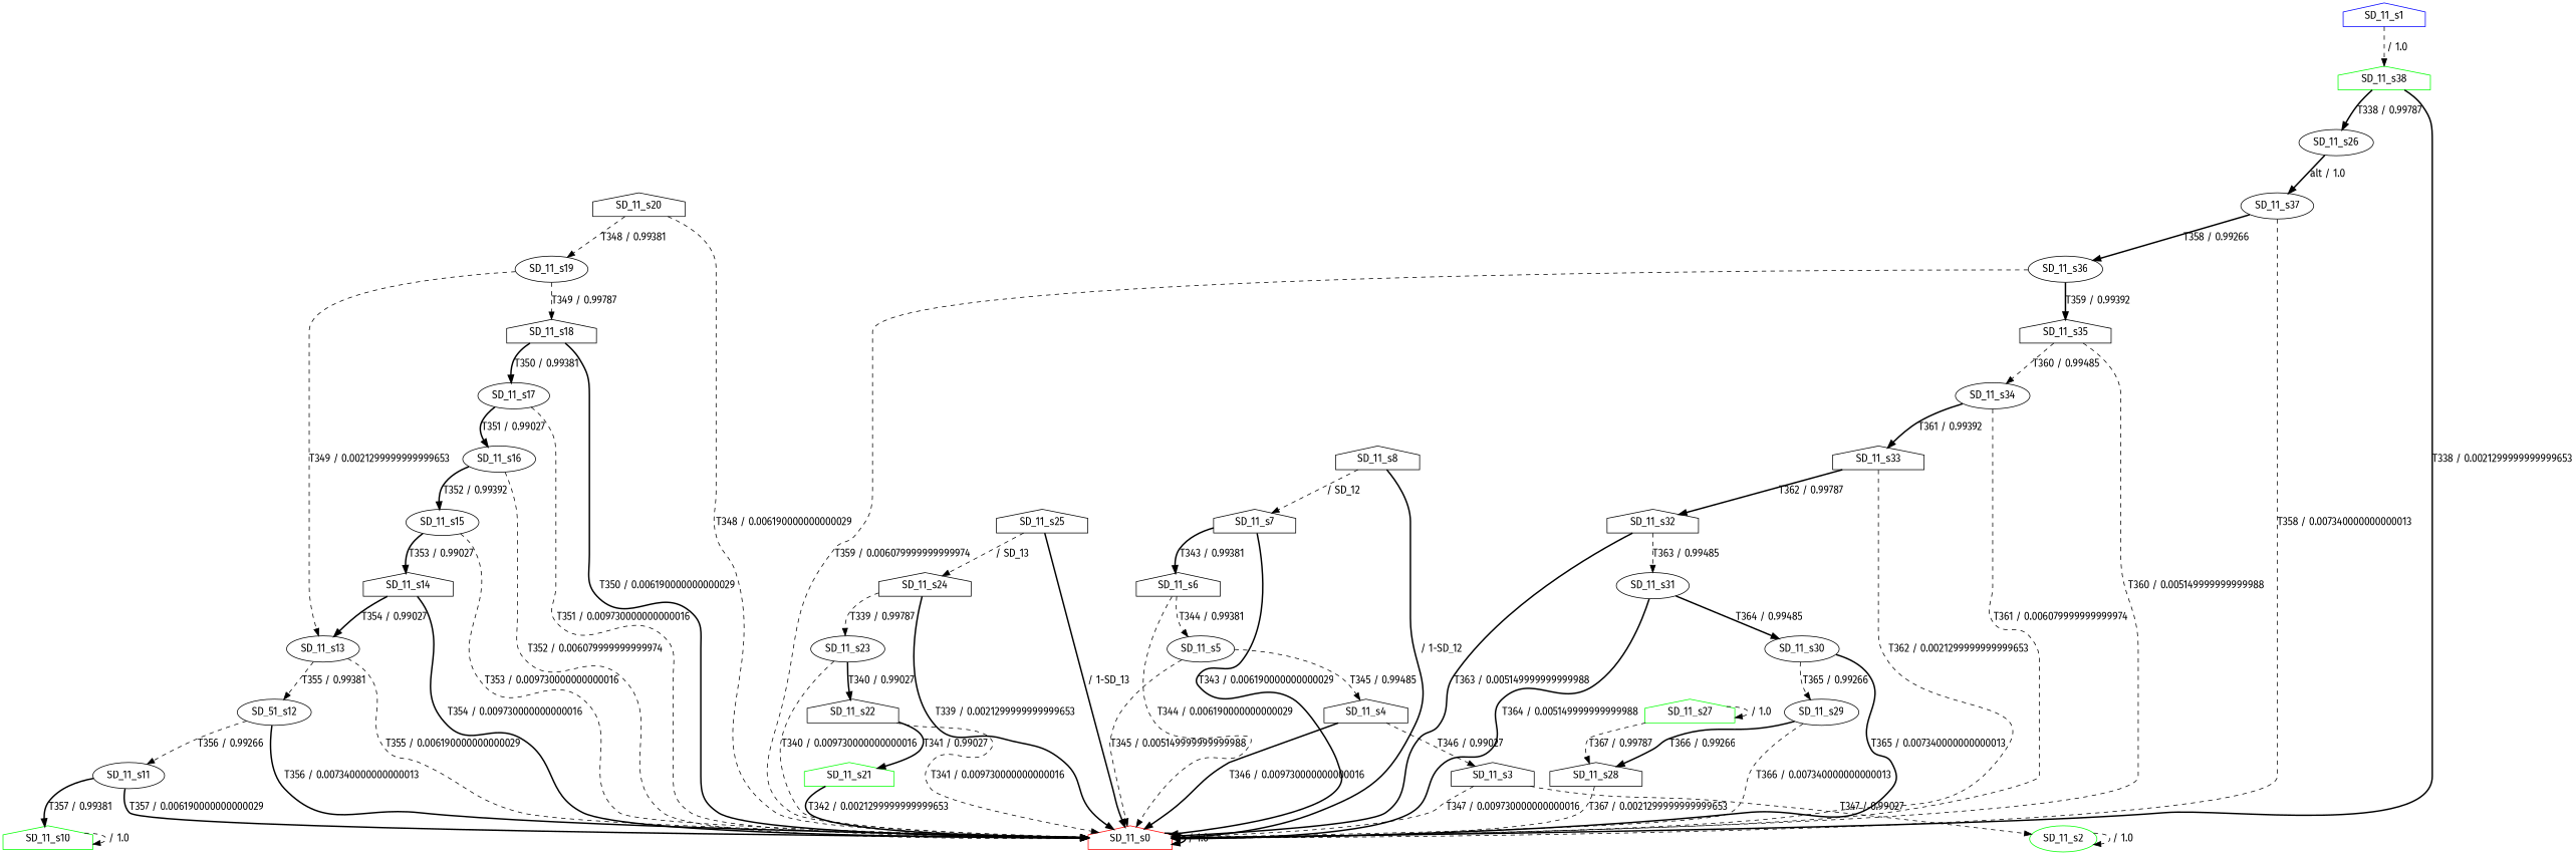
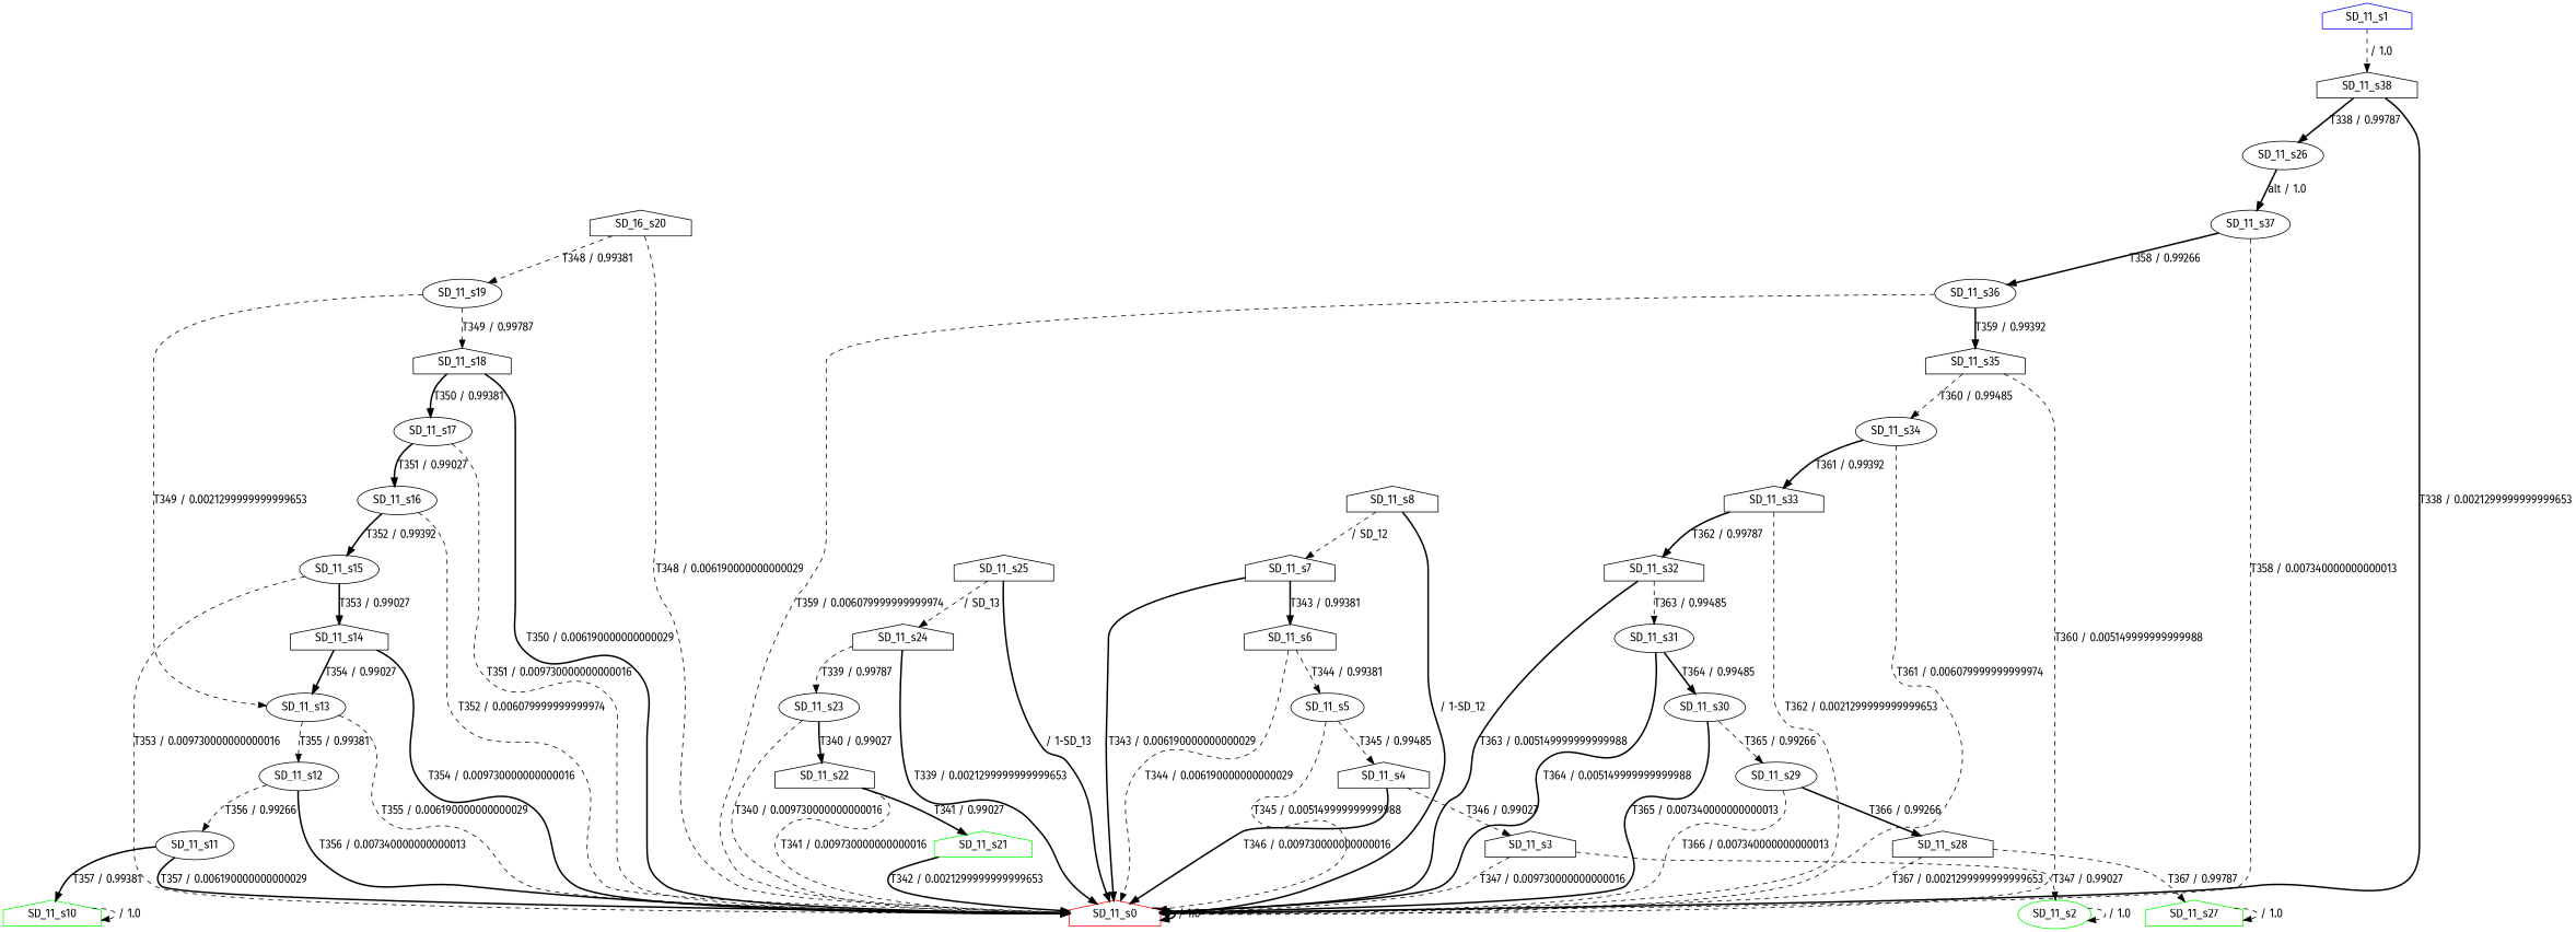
  digraph {
    fontname="Fira Sans"
    node [fontname="Fira Sans" shape=house]
    edge [fontname="Fira Sans" style=dashed]
    n1 [color=red label=SD_11_s0]
    n2 [color=blue label=SD_11_s1]
-   n3 [label=SD_11_s38 color=green]
+   n3 [label=SD_11_s38]
    n4 [label=SD_11_s26 shape=ellipse]
    n5 [color=green label=SD_11_s2 shape=ellipse]
    n6 [label=SD_11_s3]
    n7 [label=SD_11_s4]
    n8 [label=SD_11_s5 shape=ellipse]
    n9 [label=SD_11_s6]
    n10 [label=SD_11_s7]
    n11 [label=SD_11_s8]
-   n12 [label=SD_11_s20]
+   n12 [label=SD_16_s20]
    n13 [label=SD_11_s19 shape=ellipse]
    n14 [color=green label=SD_11_s10]
    n15 [label=SD_11_s11 shape=ellipse]
-   n16 [label=SD_51_s12 shape=ellipse]
+   n16 [label=SD_11_s12 shape=ellipse]
    n17 [label=SD_11_s13 shape=ellipse]
    n18 [label=SD_11_s14]
    n19 [label=SD_11_s15 shape=ellipse]
    n20 [label=SD_11_s16 shape=ellipse]
    n21 [label=SD_11_s17 shape=ellipse]
    n22 [label=SD_11_s18]
    n23 [color=green label=SD_11_s21]
    n24 [label=SD_11_s22]
    n25 [label=SD_11_s23 shape=ellipse]
    n26 [label=SD_11_s24]
    n27 [label=SD_11_s25]
    n28 [label=SD_11_s37 shape=ellipse]
    n29 [label=SD_11_s36 shape=ellipse]
    n30 [color=green label=SD_11_s27]
    n31 [label=SD_11_s28]
    n32 [label=SD_11_s29 shape=ellipse]
    n33 [label=SD_11_s30 shape=ellipse]
    n34 [label=SD_11_s31 shape=ellipse]
    n35 [label=SD_11_s32]
    n36 [label=SD_11_s33]
    n37 [label=SD_11_s34 shape=ellipse]
    n38 [label=SD_11_s35]
    n1 -> n1 [label=" / 1.0" style=bold]
    n2 -> n3 [label=" / 1.0"]
    n3 -> n1 [label="T338 / 0.0021299999999999653" style=bold]
    n3 -> n4 [label="T338 / 0.99787" style=bold]
    n4 -> n28 [label="alt / 1.0" style=bold]
    n5 -> n5 [label=" / 1.0"]
    n6 -> n1 [label="T347 / 0.009730000000000016"]
    n6 -> n5 [label="T347 / 0.99027"]
    n7 -> n1 [label="T346 / 0.009730000000000016" style=bold]
    n7 -> n6 [label="T346 / 0.99027"]
    n8 -> n1 [label="T345 / 0.005149999999999988"]
    n8 -> n7 [label="T345 / 0.99485"]
    n9 -> n1 [label="T344 / 0.006190000000000029"]
    n9 -> n8 [label="T344 / 0.99381"]
    n10 -> n1 [label="T343 / 0.006190000000000029" style=bold]
    n10 -> n9 [label="T343 / 0.99381" style=bold]
    n11 -> n1 [label=" / 1-SD_12" style=bold]
    n11 -> n10 [label=" / SD_12"]
    n12 -> n1 [label="T348 / 0.006190000000000029"]
    n12 -> n13 [label="T348 / 0.99381"]
    n13 -> n17 [label="T349 / 0.0021299999999999653"]
    n13 -> n22 [label="T349 / 0.99787"]
    n14 -> n14 [label=" / 1.0"]
    n15 -> n1 [label="T357 / 0.006190000000000029" style=bold]
    n15 -> n14 [label="T357 / 0.99381" style=bold]
    n16 -> n1 [label="T356 / 0.007340000000000013" style=bold]
    n16 -> n15 [label="T356 / 0.99266"]
    n17 -> n1 [label="T355 / 0.006190000000000029"]
    n17 -> n16 [label="T355 / 0.99381"]
    n18 -> n1 [label="T354 / 0.009730000000000016" style=bold]
    n18 -> n17 [label="T354 / 0.99027" style=bold]
    n19 -> n1 [label="T353 / 0.009730000000000016"]
    n19 -> n18 [label="T353 / 0.99027" style=bold]
    n20 -> n1 [label="T352 / 0.006079999999999974"]
    n20 -> n19 [label="T352 / 0.99392" style=bold]
    n21 -> n1 [label="T351 / 0.009730000000000016"]
    n21 -> n20 [label="T351 / 0.99027" style=bold]
    n22 -> n1 [label="T350 / 0.006190000000000029" style=bold]
    n22 -> n21 [label="T350 / 0.99381" style=bold]
    n23 -> n1 [label="T342 / 0.0021299999999999653" style=bold]
    n24 -> n1 [label="T341 / 0.009730000000000016"]
    n24 -> n23 [label="T341 / 0.99027" style=bold]
    n25 -> n1 [label="T340 / 0.009730000000000016"]
    n25 -> n24 [label="T340 / 0.99027" style=bold]
    n26 -> n1 [label="T339 / 0.0021299999999999653" style=bold]
    n26 -> n25 [label="T339 / 0.99787"]
    n27 -> n1 [label=" / 1-SD_13" style=bold]
    n27 -> n26 [label=" / SD_13"]
    n28 -> n1 [label="T358 / 0.007340000000000013"]
    n28 -> n29 [label="T358 / 0.99266" style=bold]
    n29 -> n1 [label="T359 / 0.006079999999999974"]
    n29 -> n38 [label="T359 / 0.99392" style=bold]
    n30 -> n30 [label=" / 1.0"]
    n31 -> n1 [label="T367 / 0.0021299999999999653"]
-   n30 -> n31 [label="T367 / 0.99787"]
+   n31 -> n30 [label="T367 / 0.99787"]
    n32 -> n1 [label="T366 / 0.007340000000000013"]
    n32 -> n31 [label="T366 / 0.99266" style=bold]
    n33 -> n1 [label="T365 / 0.007340000000000013" style=bold]
    n33 -> n32 [label="T365 / 0.99266"]
    n34 -> n1 [label="T364 / 0.005149999999999988" style=bold]
    n34 -> n33 [label="T364 / 0.99485" style=bold]
    n35 -> n1 [label="T363 / 0.005149999999999988" style=bold]
    n35 -> n34 [label="T363 / 0.99485"]
    n36 -> n1 [label="T362 / 0.0021299999999999653"]
    n36 -> n35 [label="T362 / 0.99787" style=bold]
    n37 -> n1 [label="T361 / 0.006079999999999974"]
    n37 -> n36 [label="T361 / 0.99392" style=bold]
    n38 -> n1 [label="T360 / 0.005149999999999988"]
    n38 -> n37 [label="T360 / 0.99485"]
  }
